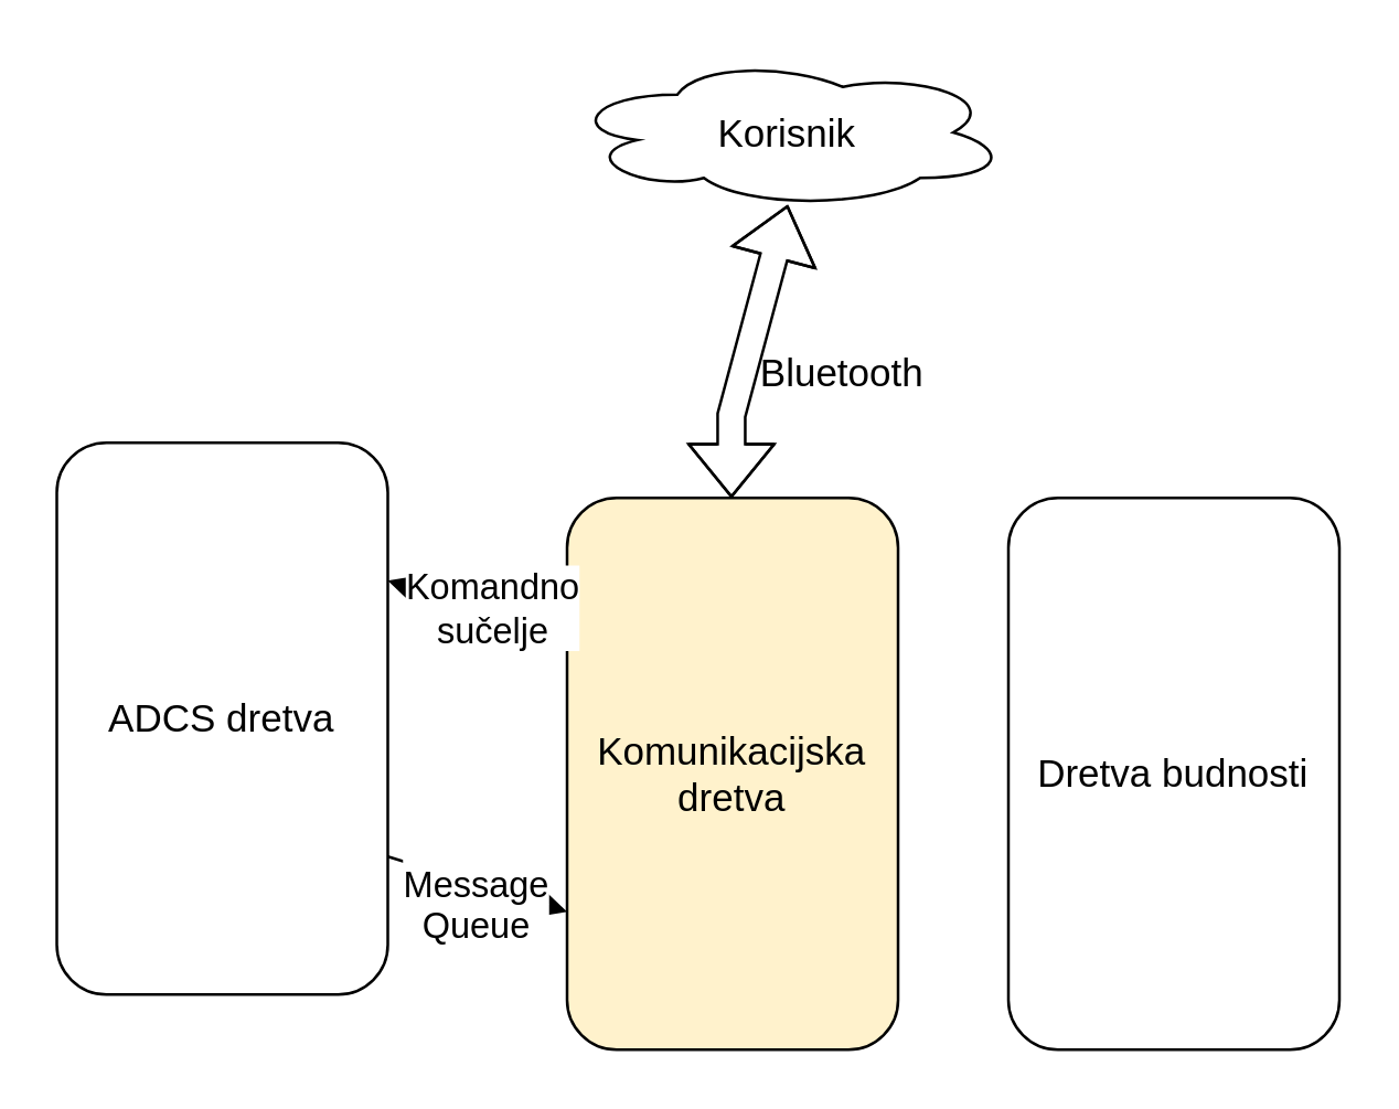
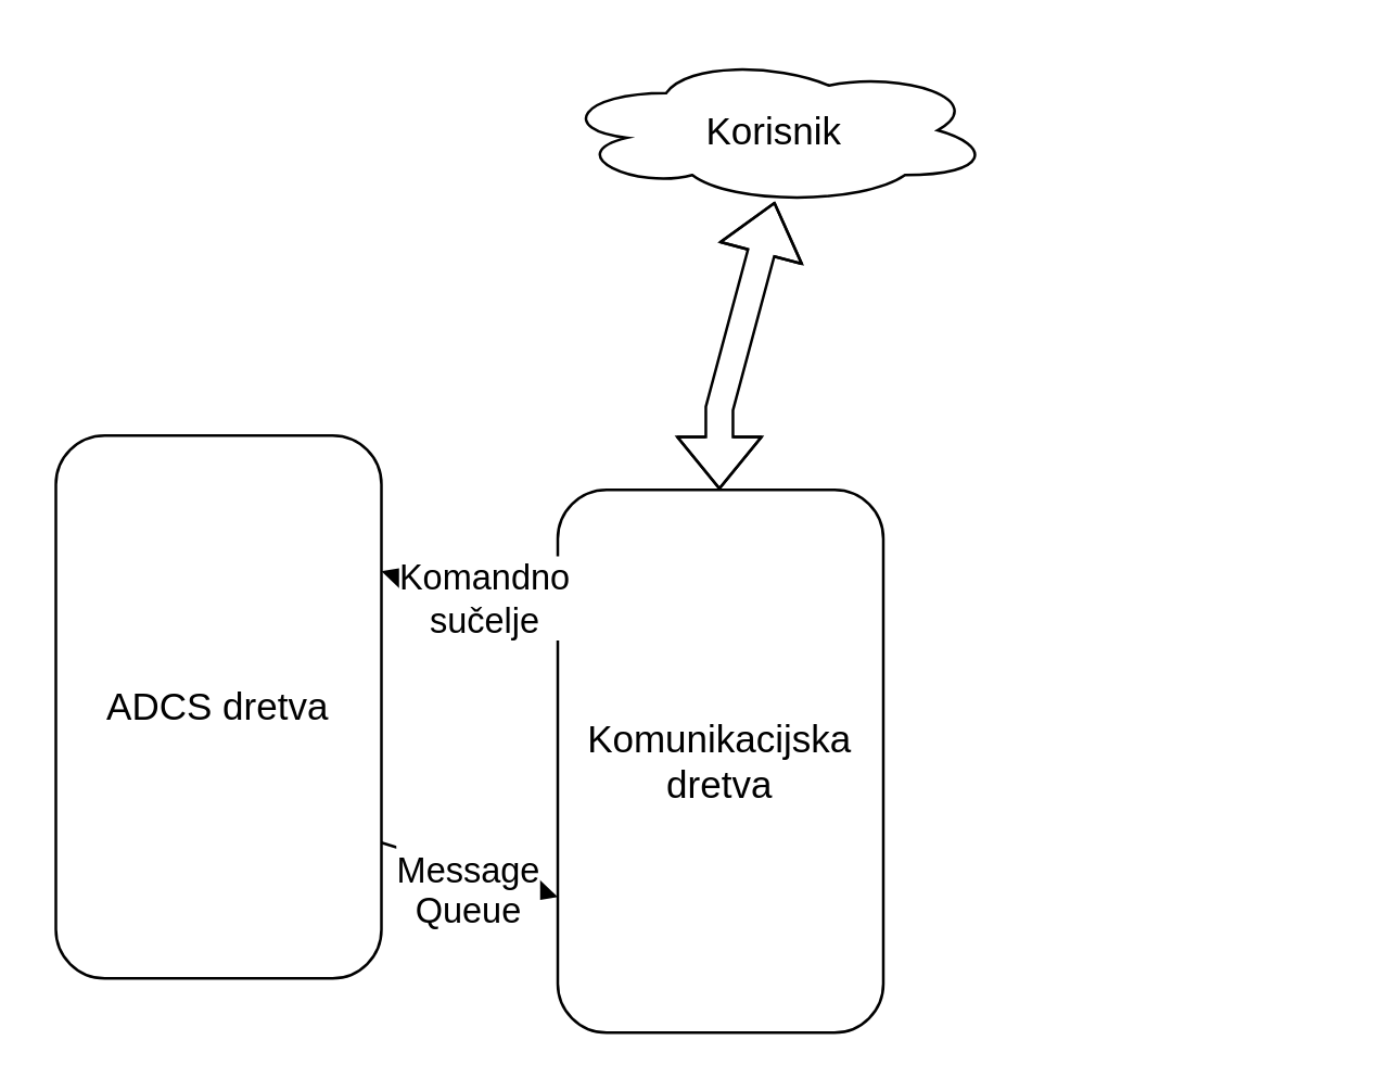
  <mxCell id="0" />
  <mxCell id="1" parent="0" />
  <mxCell id="2" value="&lt;div style=&quot;font-size: 14px;&quot;&gt;ADCS dretva&lt;/div&gt;" style="rounded=1;whiteSpace=wrap;html=1;" vertex="1" parent="1"><mxGeometry x="20" y="160" width="120" height="200" as="geometry" /></mxCell>
- <mxCell id="3" value="&lt;div style=&quot;font-size: 14px;&quot;&gt;Komunikacijska dretva&lt;/div&gt;" style="rounded=1;whiteSpace=wrap;html=1;fontSize=14;fillColor=#fff2cc;" vertex="1" parent="1"><mxGeometry x="205" y="180" width="120" height="200" as="geometry" /></mxCell>
- <mxCell id="4" value="&lt;div style=&quot;font-size: 14px;&quot;&gt;Dretva budnosti&lt;/div&gt;" style="rounded=1;whiteSpace=wrap;html=1;" vertex="1" parent="1"><mxGeometry x="365" y="180" width="120" height="200" as="geometry" /></mxCell>
+ <mxCell id="3" value="&lt;div style=&quot;font-size: 14px;&quot;&gt;Komunikacijska dretva&lt;/div&gt;" style="rounded=1;whiteSpace=wrap;html=1;fontSize=14;" vertex="1" parent="1"><mxGeometry x="205" y="180" width="120" height="200" as="geometry" /></mxCell>
  <mxCell id="5" value="" style="endArrow=classic;html=1;rounded=0;exitX=0;exitY=0.25;exitDx=0;exitDy=0;entryX=1;entryY=0.25;entryDx=0;entryDy=0;" edge="1" parent="1" source="3" target="2"><mxGeometry width="50" height="50" relative="1" as="geometry"><mxPoint x="205" y="150" as="sourcePoint" /><mxPoint x="95" y="150" as="targetPoint" /></mxGeometry></mxCell>
  <mxCell id="6" value="&lt;div style=&quot;font-size: 13px;&quot;&gt;Komandno &lt;br style=&quot;font-size: 13px;&quot;&gt;&lt;/div&gt;&lt;div style=&quot;font-size: 13px;&quot;&gt;sučelje&lt;/div&gt;" style="edgeLabel;html=1;align=center;verticalAlign=middle;resizable=0;points=[];fontSize=13;" vertex="1" connectable="0" parent="5"><mxGeometry x="-0.139" y="-2" relative="1" as="geometry"><mxPoint as="offset" /></mxGeometry></mxCell>
  <mxCell id="7" value="&lt;br style=&quot;font-size: 13px;&quot;&gt;&lt;div style=&quot;font-size: 13px;&quot;&gt;Message &lt;br style=&quot;font-size: 13px;&quot;&gt;&lt;/div&gt;&lt;div style=&quot;font-size: 13px;&quot;&gt;Queue&lt;/div&gt;" style="endArrow=classic;html=1;rounded=0;exitX=1;exitY=0.75;exitDx=0;exitDy=0;entryX=0;entryY=0.75;entryDx=0;entryDy=0;fontSize=13;" edge="1" parent="1" source="2" target="3"><mxGeometry width="50" height="50" relative="1" as="geometry"><mxPoint x="125" y="320" as="sourcePoint" /><mxPoint x="175" y="270" as="targetPoint" /></mxGeometry></mxCell>
  <mxCell id="8" value="&lt;div&gt;Korisnik&lt;/div&gt;" style="ellipse;shape=cloud;whiteSpace=wrap;html=1;fontSize=14;" vertex="1" parent="1"><mxGeometry x="205" y="20" width="160" height="55" as="geometry" /></mxCell>
  <mxCell id="9" value="" style="shape=flexArrow;endArrow=classic;startArrow=classic;html=1;rounded=0;fontSize=14;entryX=0.5;entryY=0.979;entryDx=0;entryDy=0;entryPerimeter=0;" edge="1" parent="1" target="8"><mxGeometry width="100" height="100" relative="1" as="geometry"><mxPoint x="264.58" y="180" as="sourcePoint" /><mxPoint x="264.58" y="110" as="targetPoint" /><Array as="points"><mxPoint x="264.58" y="140" /><mxPoint x="264.58" y="150" /></Array></mxGeometry></mxCell>
- <mxCell id="10" value="&lt;div&gt;Bluetooth&lt;/div&gt;" style="text;html=1;strokeColor=none;fillColor=none;align=center;verticalAlign=middle;whiteSpace=wrap;rounded=0;fontSize=14;" vertex="1" parent="1"><mxGeometry x="275" y="120" width="60" height="30" as="geometry" /></mxCell>
